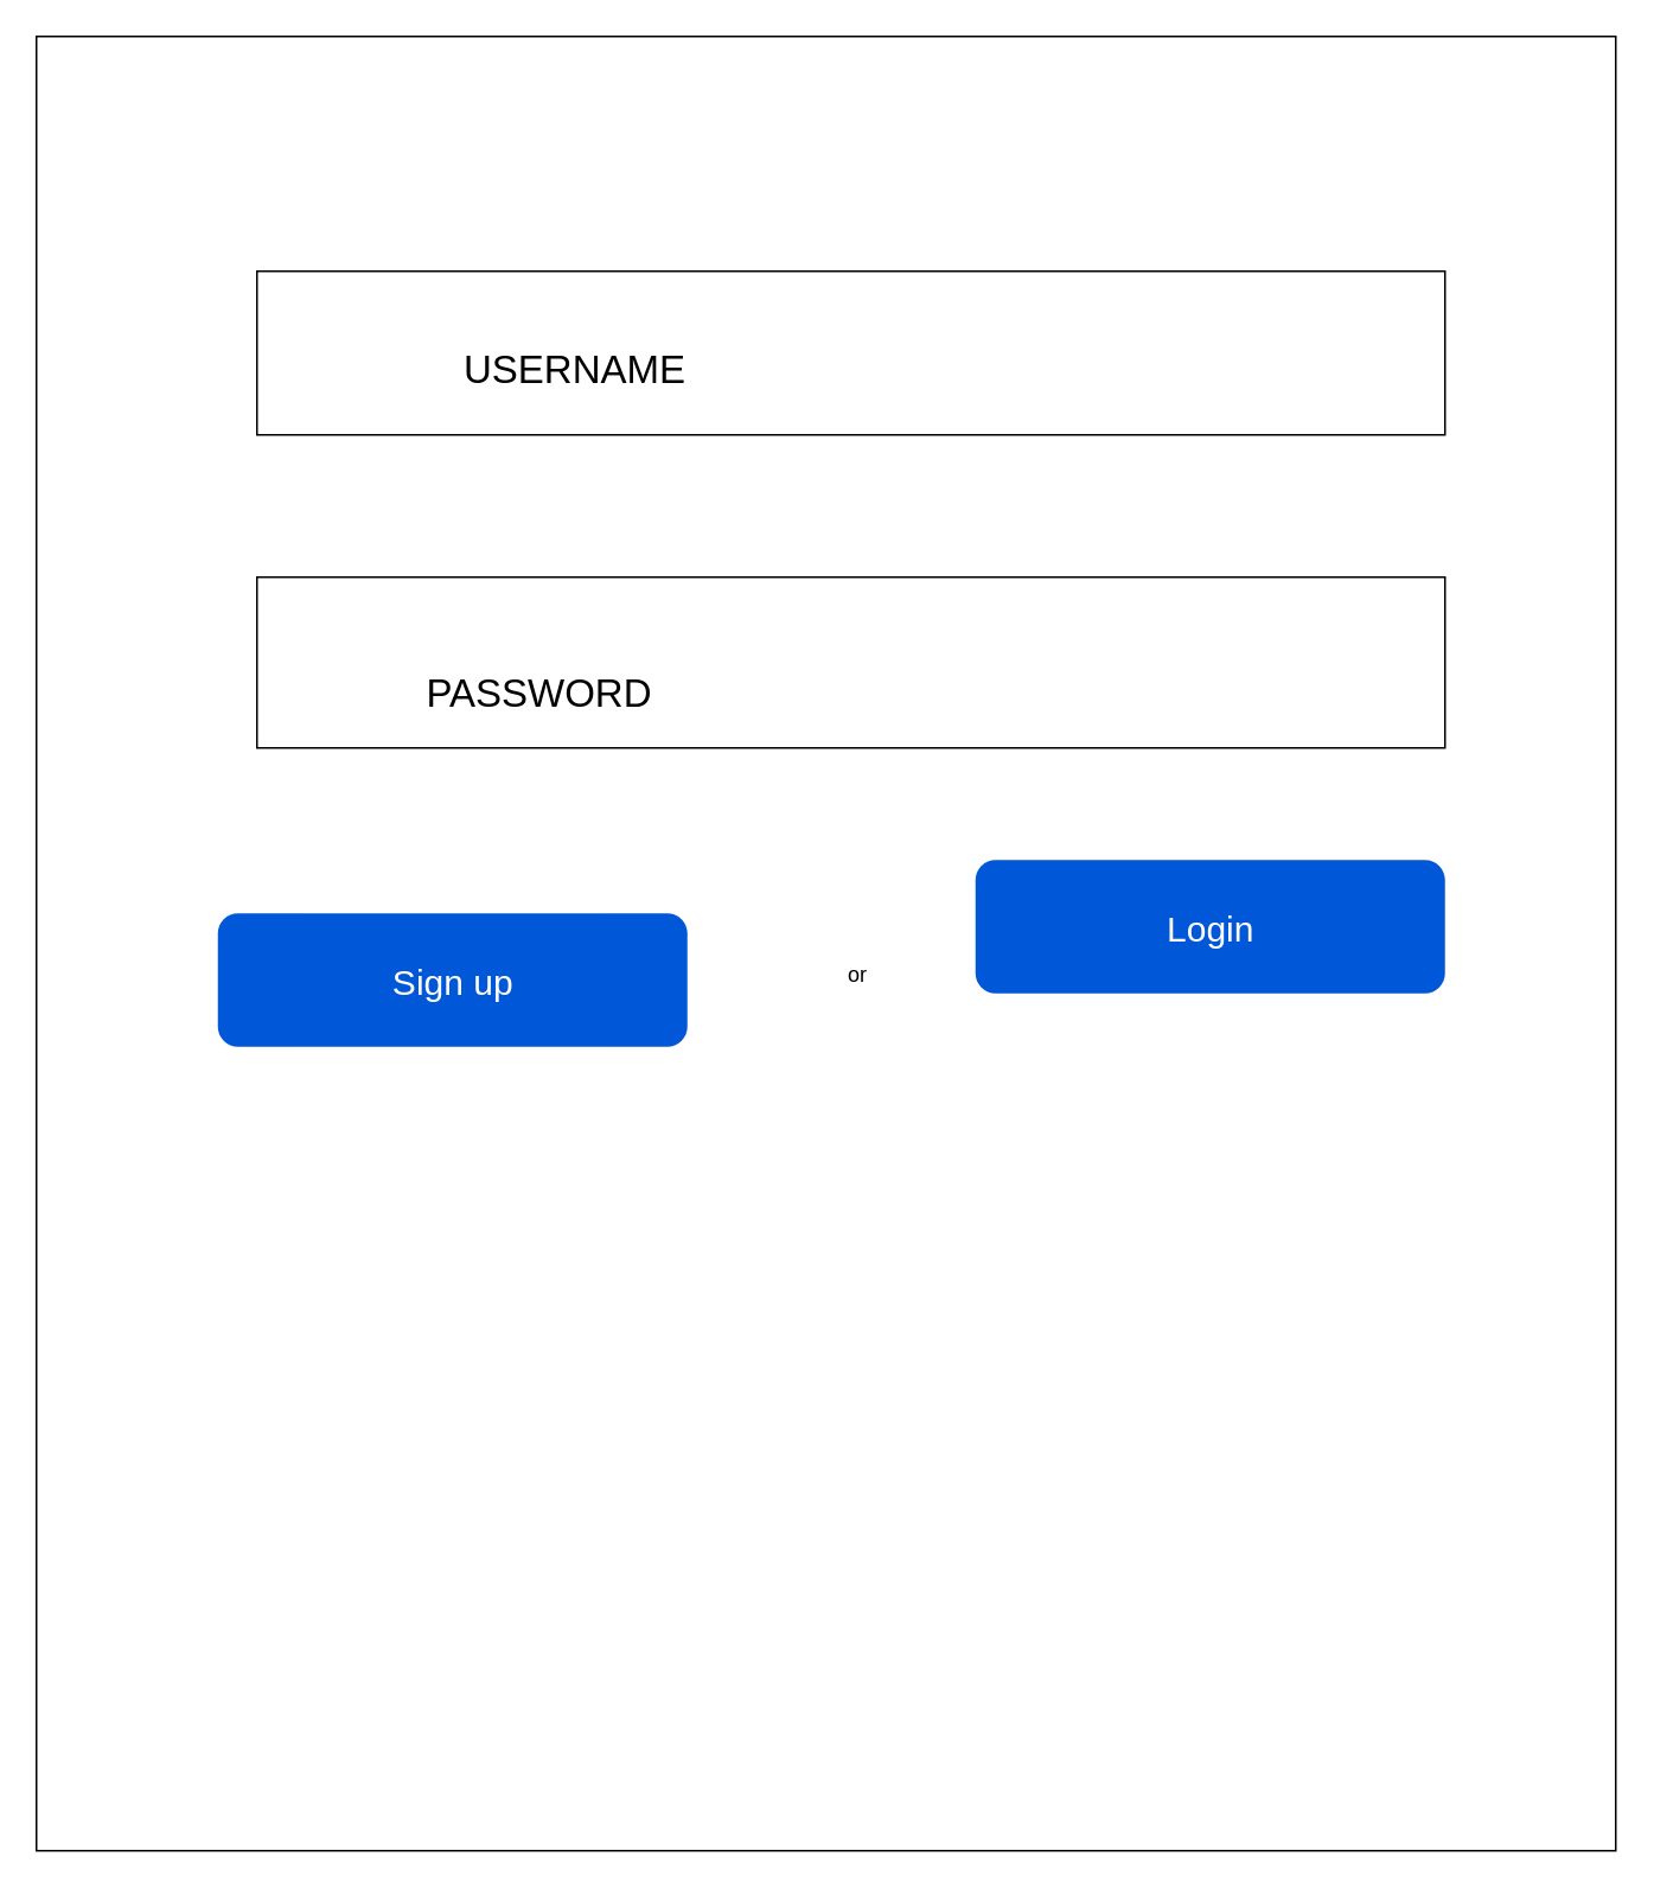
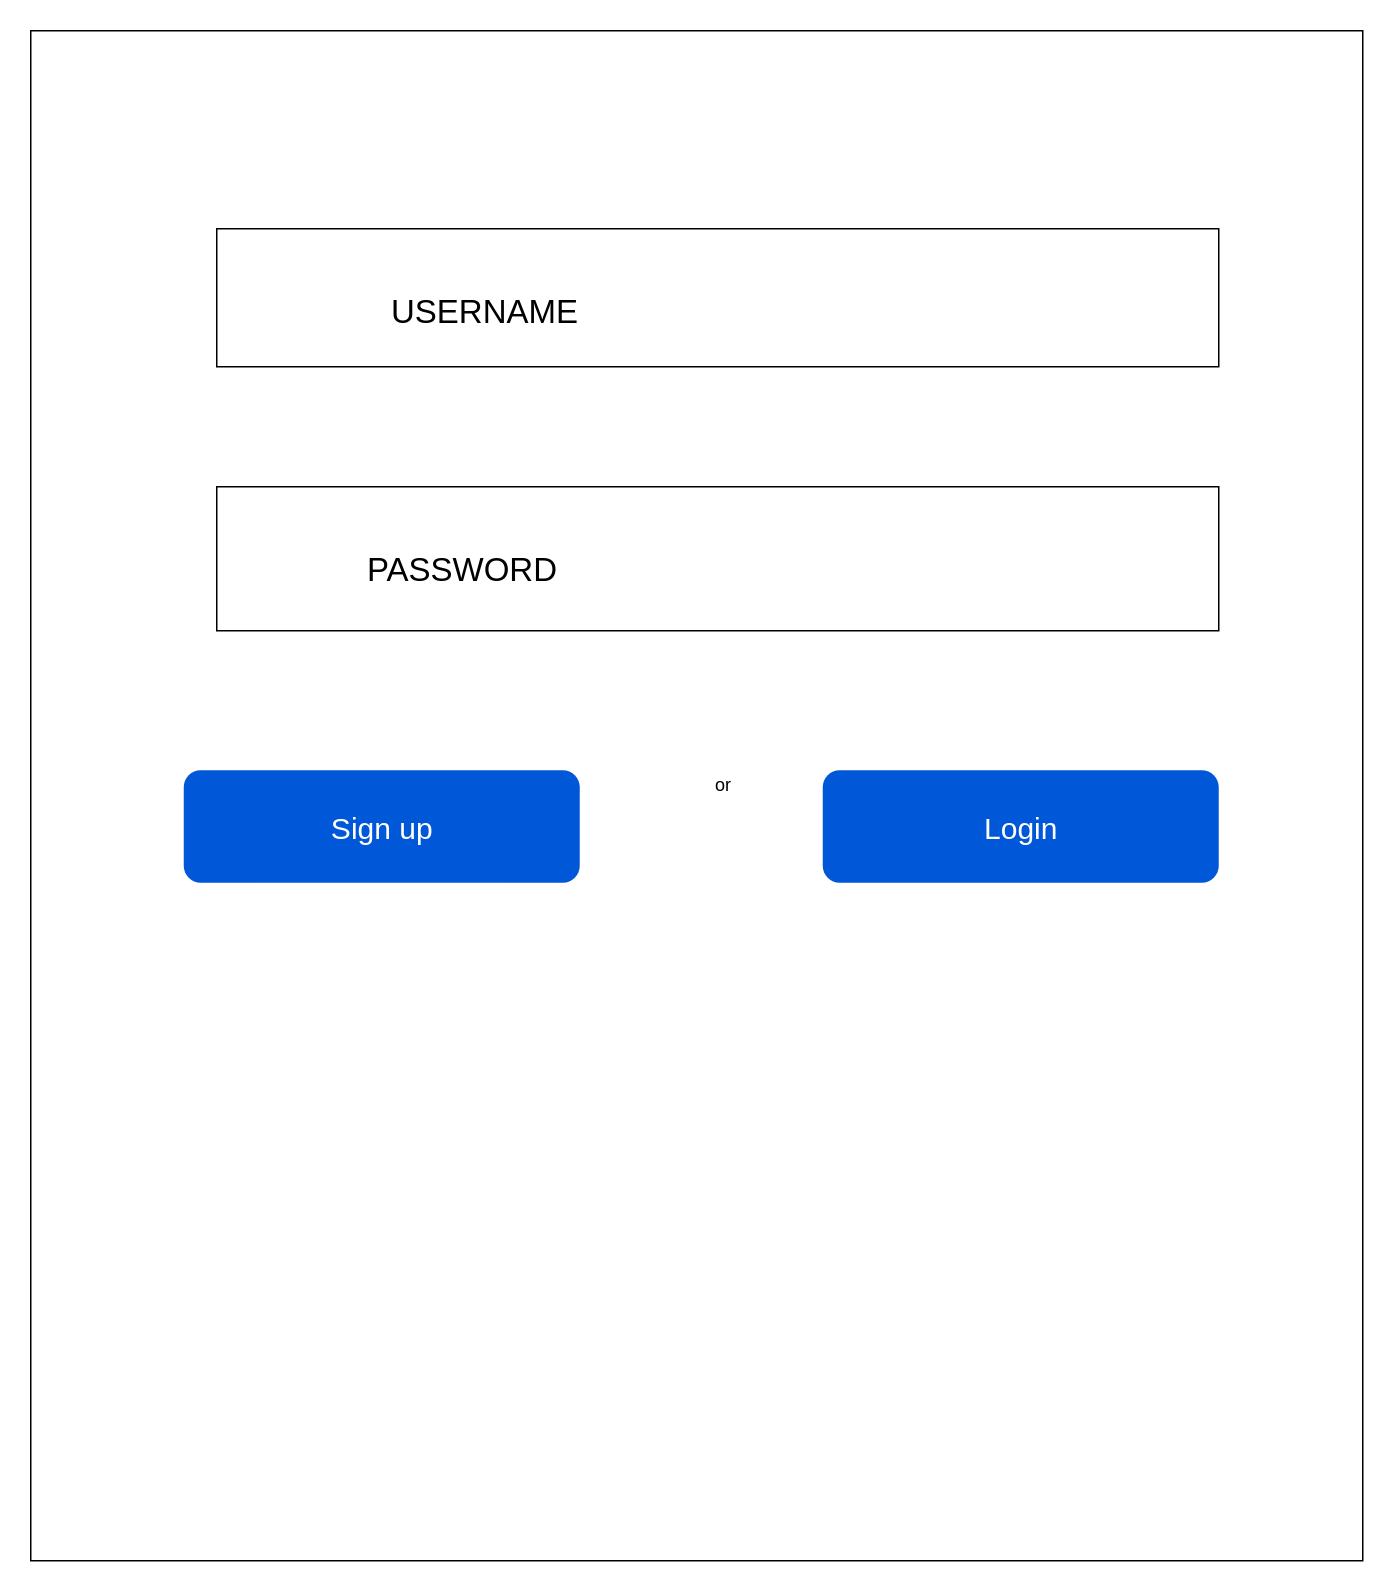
  <mxCell id="0" style=";html=1;" />
  <mxCell id="1" style=";html=1;" parent="0" />
  <mxCell id="2" value="" style="rounded=0;whiteSpace=wrap;html=1;" vertex="1" parent="1"><mxGeometry x="20" y="20" width="888" height="1020" as="geometry" /></mxCell>
  <mxCell id="3" value="" style="rounded=0;whiteSpace=wrap;html=1;" vertex="1" parent="1"><mxGeometry x="144" y="152" width="668" height="92" as="geometry" /></mxCell>
  <mxCell id="4" value="" style="rounded=0;whiteSpace=wrap;html=1;" vertex="1" parent="1"><mxGeometry x="144" y="324" width="668" height="96" as="geometry" /></mxCell>
  <mxCell id="5" value="&lt;font style=&quot;font-size: 20px&quot;&gt;Sign up&lt;/font&gt;" style="rounded=1;fillColor=#0057D8;strokeColor=none;html=1;fontColor=#ffffff;align=center;verticalAlign=middle;fontStyle=0;fontSize=12" vertex="1" parent="1"><mxGeometry x="122" y="513" width="264" height="75" as="geometry" /></mxCell>
- <mxCell id="6" value="&lt;font style=&quot;font-size: 20px&quot;&gt;Login&lt;/font&gt;" style="rounded=1;fillColor=#0057D8;strokeColor=none;html=1;fontColor=#ffffff;align=center;verticalAlign=middle;fontStyle=0;fontSize=12" vertex="1" parent="1"><mxGeometry x="548" y="483" width="264" height="75" as="geometry" /></mxCell>
- <mxCell id="7" value="or" style="text;html=1;strokeColor=none;fillColor=none;align=center;verticalAlign=middle;whiteSpace=wrap;rounded=0;" vertex="1" parent="1"><mxGeometry x="440" y="524" width="84" height="48" as="geometry" /></mxCell>
+ <mxCell id="6" value="&lt;font style=&quot;font-size: 20px&quot;&gt;Login&lt;/font&gt;" style="rounded=1;fillColor=#0057D8;strokeColor=none;html=1;fontColor=#ffffff;align=center;verticalAlign=middle;fontStyle=0;fontSize=12" vertex="1" parent="1"><mxGeometry x="548" y="513" width="264" height="75" as="geometry" /></mxCell>
+ <mxCell id="7" value="or" style="text;html=1;strokeColor=none;fillColor=none;align=center;verticalAlign=middle;whiteSpace=wrap;rounded=0;" vertex="1" parent="1"><mxGeometry x="440" y="499" width="84" height="48" as="geometry" /></mxCell>
  <mxCell id="8" value="&lt;font style=&quot;font-size: 22px&quot;&gt;USERNAME&lt;/font&gt;" style="text;html=1;strokeColor=none;fillColor=none;align=center;verticalAlign=middle;whiteSpace=wrap;rounded=0;" vertex="1" parent="1"><mxGeometry x="207" y="194" width="232" height="28" as="geometry" /></mxCell>
- <mxCell id="9" value="&lt;font style=&quot;font-size: 22px&quot;&gt;PASSWORD&lt;/font&gt;" style="text;html=1;strokeColor=none;fillColor=none;align=center;verticalAlign=middle;whiteSpace=wrap;rounded=0;" vertex="1" parent="1"><mxGeometry x="167" y="370" width="272" height="40" as="geometry" /></mxCell>
+ <mxCell id="9" value="&lt;font style=&quot;font-size: 22px&quot;&gt;PASSWORD&lt;/font&gt;" style="text;html=1;strokeColor=none;fillColor=none;align=center;verticalAlign=middle;whiteSpace=wrap;rounded=0;" vertex="1" parent="1"><mxGeometry x="172" y="360" width="272" height="40" as="geometry" /></mxCell>
